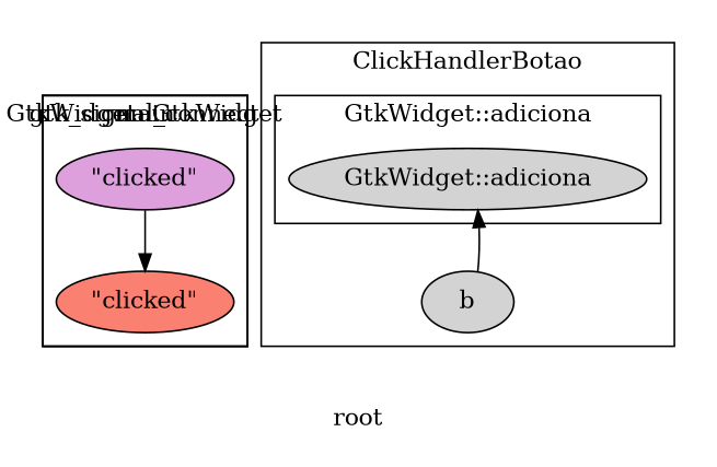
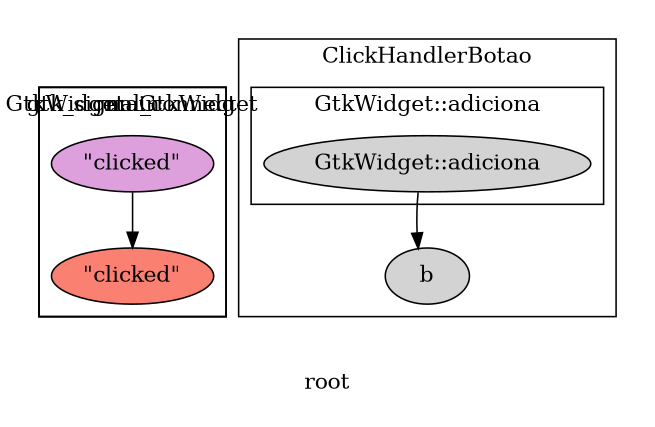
  digraph {
    label=root
    rankdir=TB
    node [fillcolor=lightgrey startinglines=23 style=filled]
    n1 [fillcolor=plum label="\"clicked\""]
    n2 [fillcolor=salmon label="\"clicked\""]
    n3 [label="GtkWidget::adiciona" startinglines=12]
    n4 [label=b startingline=12 startinglines=""]
    subgraph cluster_1 {
      label=main
      parent=G
      startinglines="17_19_19"
      n1
      n2
      subgraph cluster_2 {
        label="GtkWidget::GtkWidget"
        parent=cluster_1
        startinglines="19_19_21"
      }
      subgraph cluster_3 {
        label=gtk_signal_connect
        parent=cluster_1
        startinglines="21_22_23"
      }
    }
    subgraph cluster_4 {
      label=ClickHandlerBotao
      parent=G
      startinglines="21_22_23"
      n4
      subgraph cluster_5 {
        label="GtkWidget::adiciona"
        parent=cluster_4
        startinglines="22_23_12"
        n3
      }
    }
    n1 -> n2
-   n4 -> n3
+   n3 -> n4
  }
